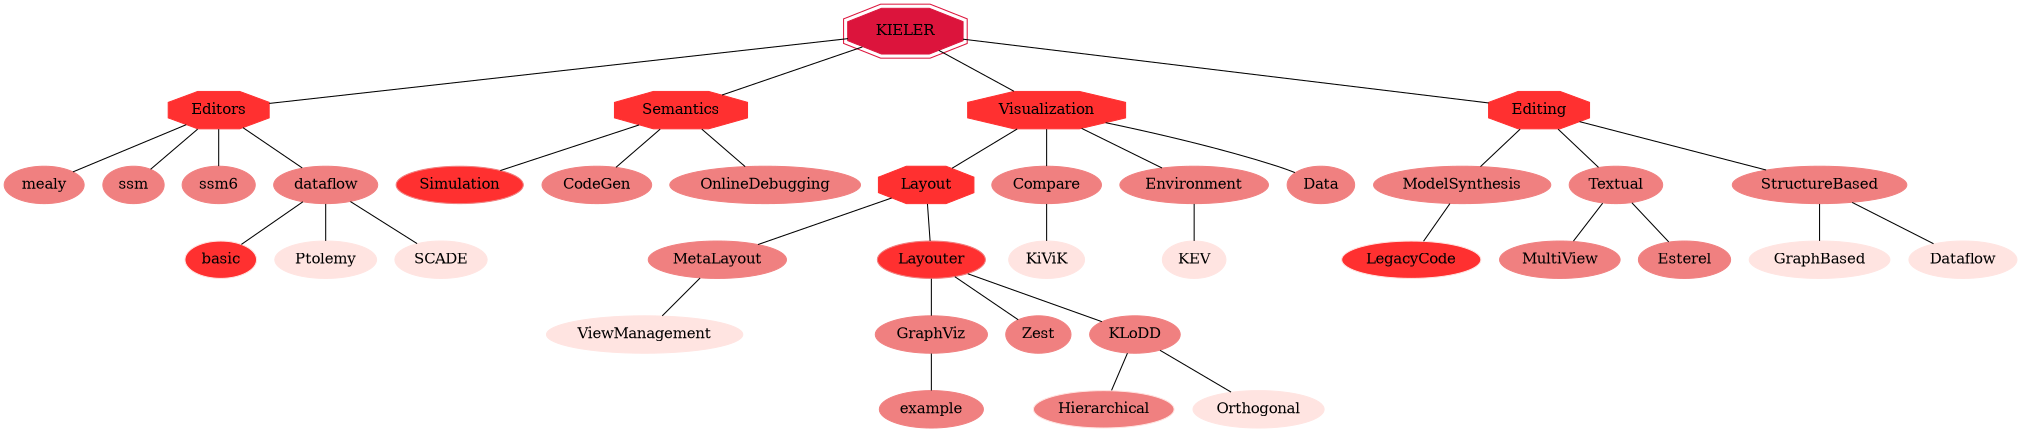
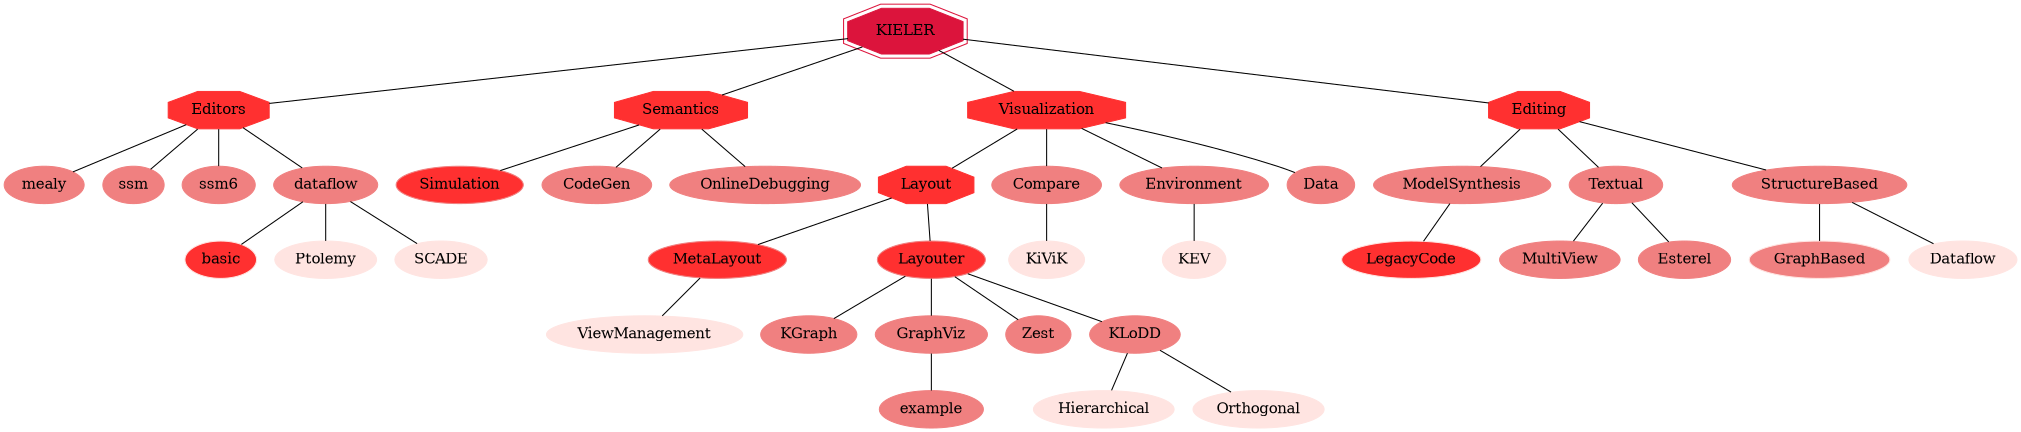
  graph {
    splines=true
    node [color=lightcoral shape=ellipse style=filled]
    KIELER [color=crimson shape=doubleoctagon]
    Editors [color=firebrick1 shape=octagon]
    Semantics [color=firebrick1 shape=octagon]
    Visualization [color=firebrick1 shape=octagon]
    Editing [color=firebrick1 shape=octagon]
    mealy
    ssm
    n8 [label=ssm6]
    dataflow
    Simulation [fillcolor=firebrick1]
    CodeGen
    OnlineDebugging
    Layout [color=firebrick1 shape=octagon]
    Compare
    Environment
    Data
-   MetaLayout
+   MetaLayout [fillcolor=firebrick1]
    Layouter [fillcolor=firebrick1]
    ModelSynthesis
    Textual
    StructureBased
    basic [color=mistyrose fillcolor=firebrick1]
    Ptolemy [color=mistyrose]
    SCADE [color=mistyrose]
    KiViK [color=mistyrose]
    KEV [color=mistyrose]
    ViewManagement [color=mistyrose]
+   KGraph
    GraphViz
    Zest
    KLoDD
    LegacyCode [color=mistyrose fillcolor=firebrick1]
    MultiView
    Esterel
-   GraphBased [color=mistyrose]
+   GraphBased [color=mistyrose fillcolor=lightcoral]
    Dataflow [color=mistyrose]
    example
-   Hierarchical [color=mistyrose fillcolor=lightcoral]
+   Hierarchical [color=mistyrose]
    Orthogonal [color=mistyrose]
    KIELER -- Editors
    KIELER -- Semantics
    KIELER -- Visualization
    KIELER -- Editing
    Editors -- mealy
    Editors -- ssm
    Editors -- n8
    Editors -- dataflow
    Semantics -- Simulation
    Semantics -- CodeGen
    Semantics -- OnlineDebugging
    Visualization -- Layout
    Visualization -- Compare
    Visualization -- Environment
    Visualization -- Data
    Editing -- ModelSynthesis
    Editing -- Textual
    Editing -- StructureBased
    dataflow -- basic
    dataflow -- Ptolemy
    dataflow -- SCADE
    Layout -- MetaLayout
    Layout -- Layouter
    Compare -- KiViK
    Environment -- KEV
    MetaLayout -- ViewManagement
+   Layouter -- KGraph
    Layouter -- GraphViz
    Layouter -- Zest
    Layouter -- KLoDD
    ModelSynthesis -- LegacyCode
    Textual -- MultiView
    Textual -- Esterel
    StructureBased -- GraphBased
    StructureBased -- Dataflow
    GraphViz -- example
    KLoDD -- Hierarchical
    KLoDD -- Orthogonal
  }
